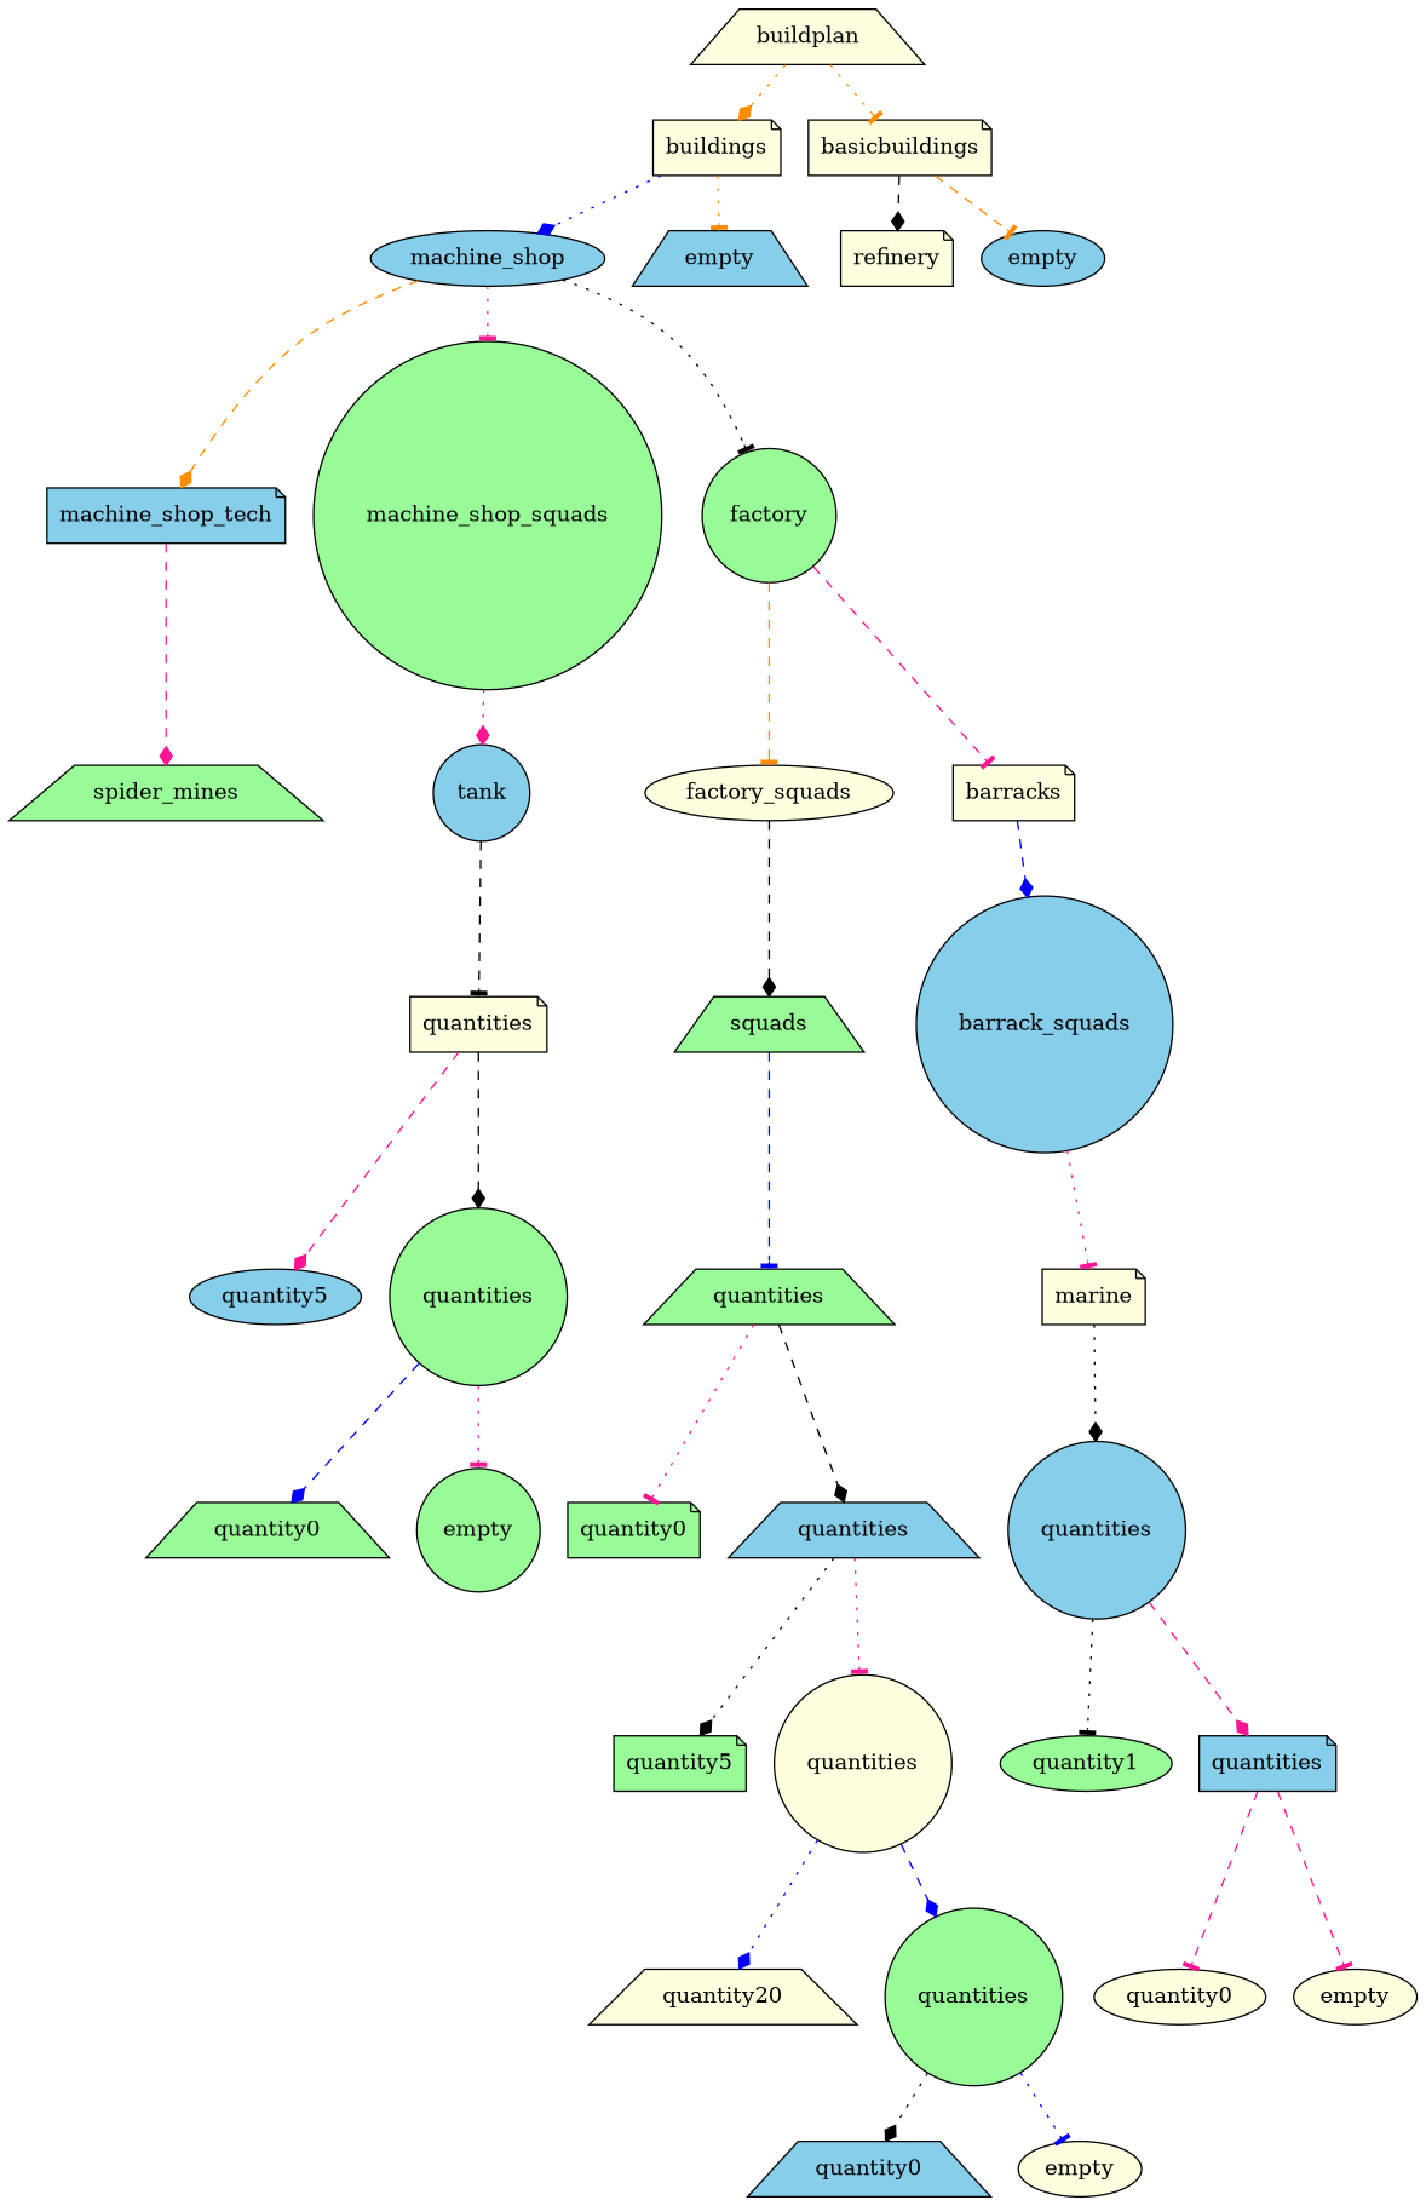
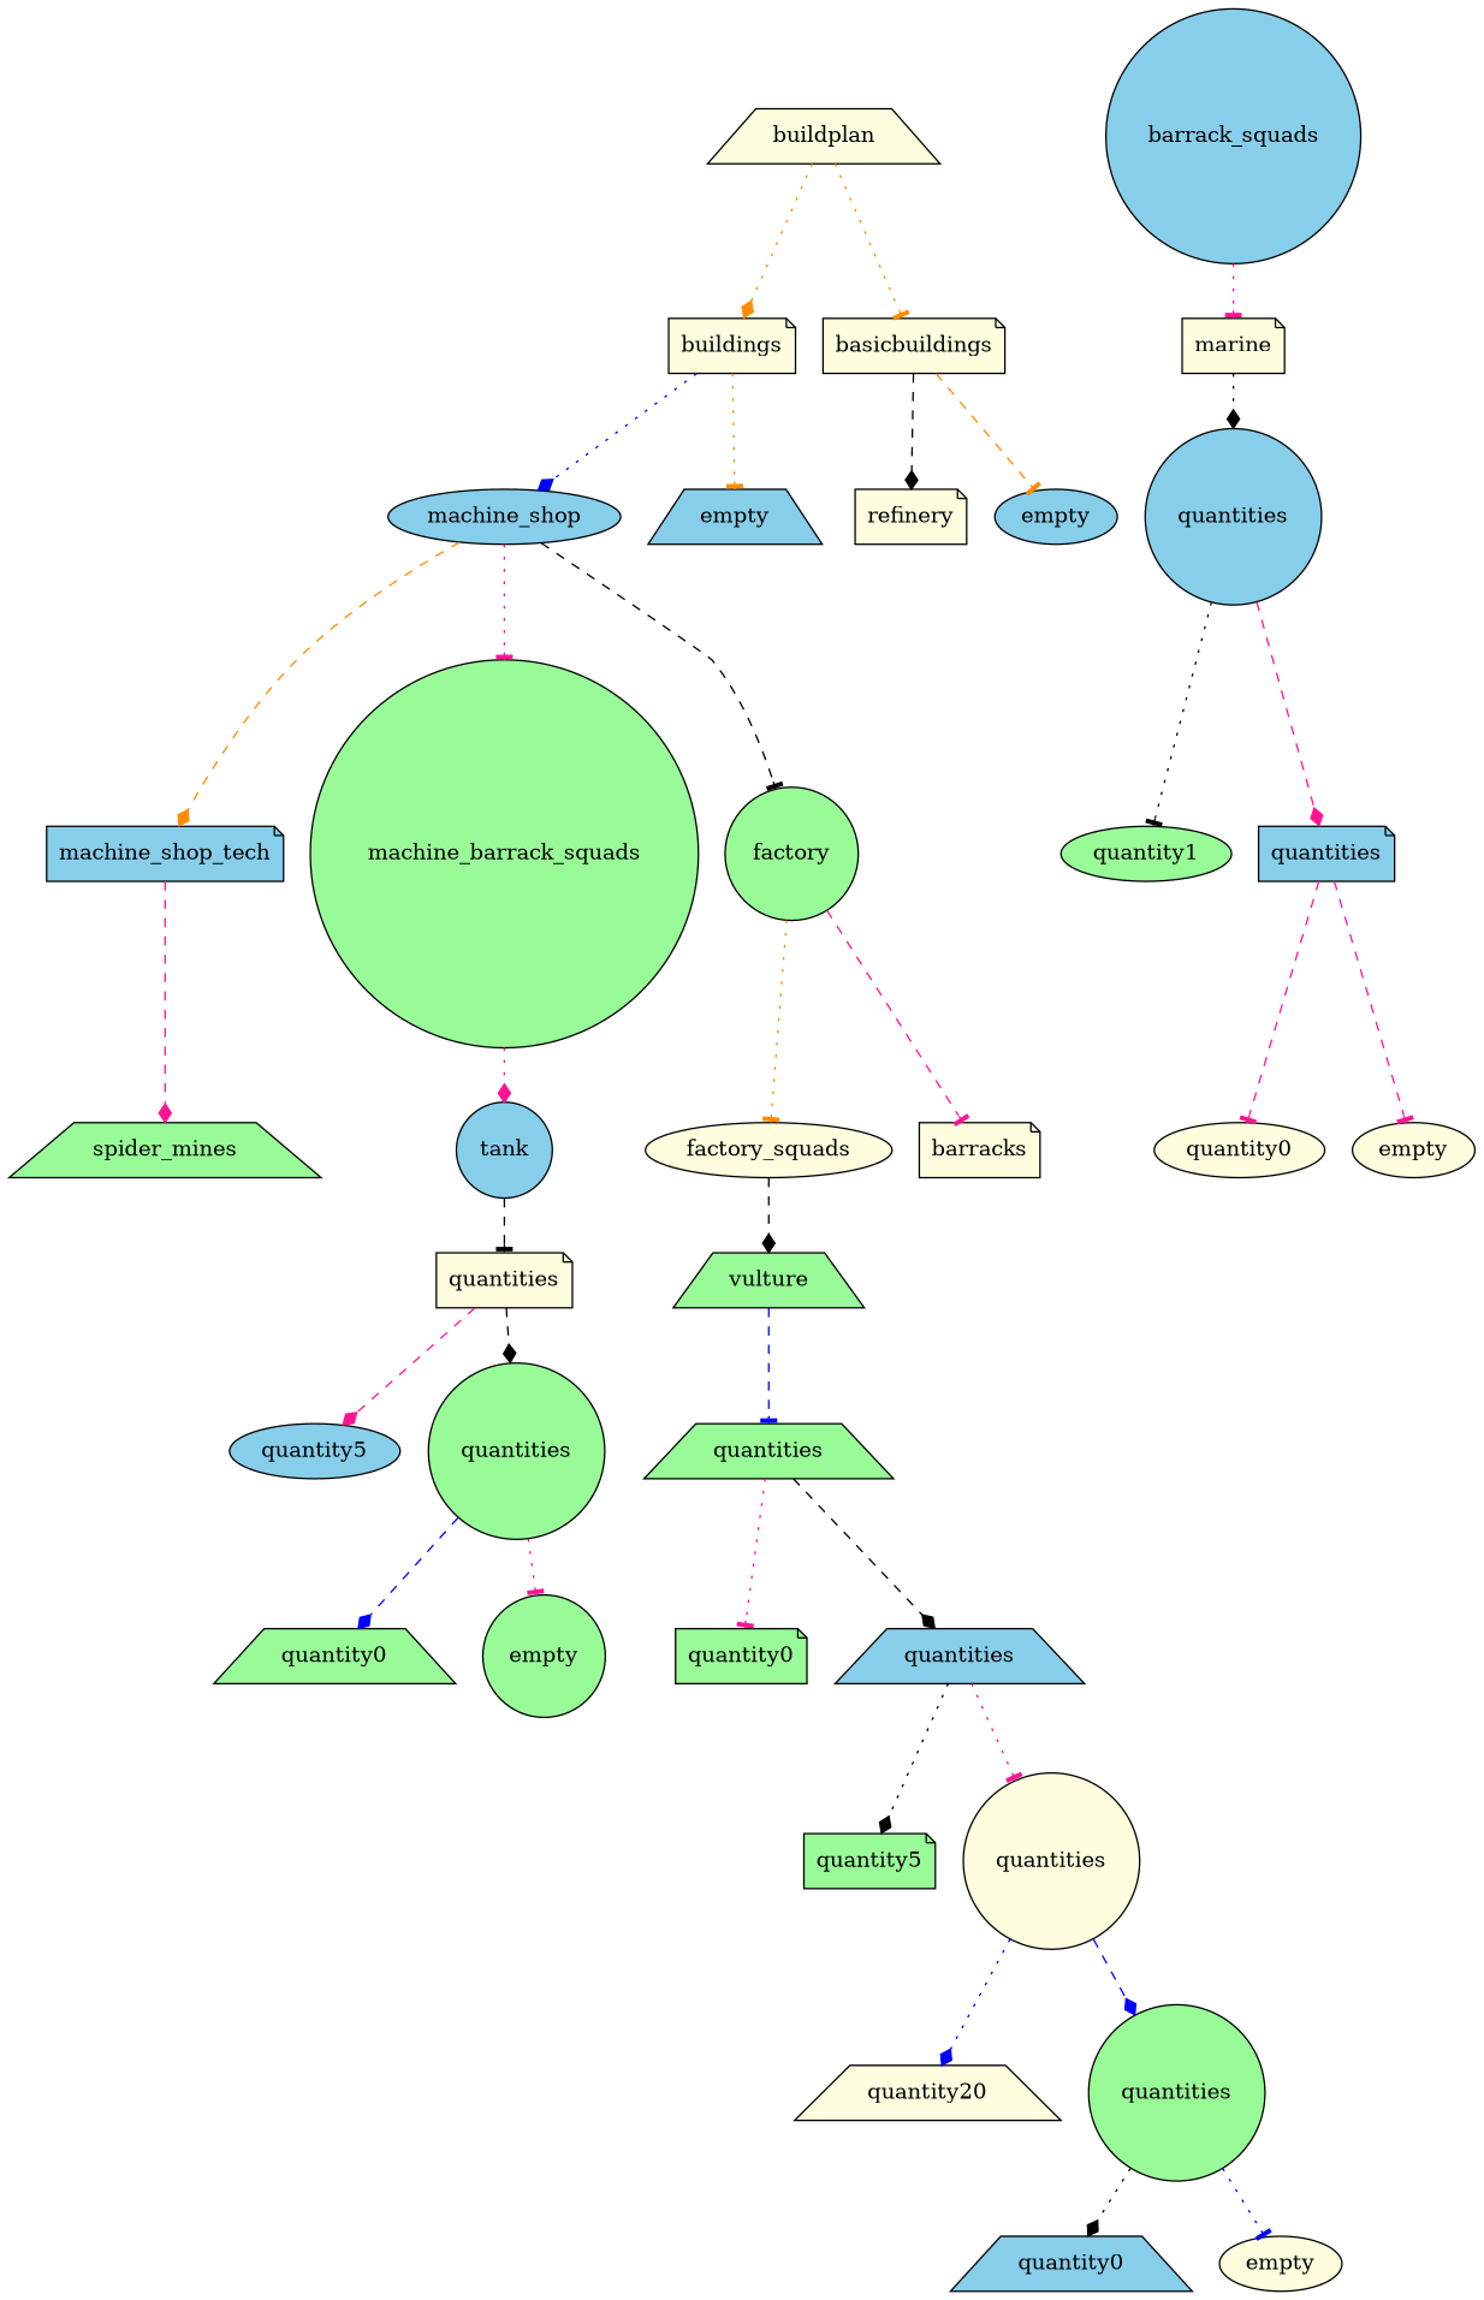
  digraph {
    ordering=out
    node [fillcolor=lightyellow shape=note style=filled]
    edge [arrowhead=diamond color=deeppink style=dotted]
    n1 [label=buildplan shape=trapezium]
    n2 [label=buildings]
    n3 [label=basicbuildings]
    n4 [fillcolor=skyblue label=machine_shop shape=ellipse]
    n5 [fillcolor=skyblue label=empty shape=trapezium]
    n6 [label=refinery]
    n7 [fillcolor=skyblue label=empty shape=ellipse]
    n8 [fillcolor=skyblue label=machine_shop_tech]
-   n9 [fillcolor=palegreen label=machine_shop_squads shape=circle]
+   n9 [fillcolor=palegreen label=machine_barrack_squads shape=circle]
    n10 [fillcolor=palegreen label=factory shape=circle]
    n11 [fillcolor=palegreen label=spider_mines shape=trapezium]
    n12 [fillcolor=skyblue label=tank shape=circle]
    n13 [label=factory_squads shape=ellipse]
    n14 [label=barracks]
    n15 [label=quantities]
    n16 [fillcolor=skyblue label=quantity5 shape=ellipse]
    n17 [fillcolor=palegreen label=quantities shape=circle]
    n18 [fillcolor=palegreen label=quantity0 shape=trapezium]
    n19 [fillcolor=palegreen label=empty shape=circle]
-   n20 [fillcolor=palegreen label=squads shape=trapezium]
+   n20 [fillcolor=palegreen label=vulture shape=trapezium]
    n21 [fillcolor=skyblue label=barrack_squads shape=circle]
    n22 [fillcolor=palegreen label=quantities shape=trapezium]
    n23 [fillcolor=palegreen label=quantity0]
    n24 [fillcolor=skyblue label=quantities shape=trapezium]
    n25 [fillcolor=palegreen label=quantity5]
    n26 [label=quantities shape=circle]
    n27 [label=quantity20 shape=trapezium]
    n28 [fillcolor=palegreen label=quantities shape=circle]
    n29 [fillcolor=skyblue label=quantity0 shape=trapezium]
    n30 [label=empty shape=ellipse]
    n31 [label=marine]
    n32 [fillcolor=skyblue label=quantities shape=circle]
    n33 [fillcolor=palegreen label=quantity1 shape=ellipse]
    n34 [fillcolor=skyblue label=quantities]
    n35 [label=quantity0 shape=ellipse]
    n36 [label=empty shape=ellipse]
    n1 -> n2 [color=darkorange]
    n1 -> n3 [arrowhead=tee color=darkorange]
    n2 -> n4 [color=blue]
    n2 -> n5 [arrowhead=tee color=darkorange]
    n3 -> n6 [color=black style=dashed]
    n3 -> n7 [arrowhead=tee color=darkorange style=dashed]
    n4 -> n8 [color=darkorange style=dashed]
    n4 -> n9 [arrowhead=tee]
-   n4 -> n10 [arrowhead=tee color=black]
+   n4 -> n10 [arrowhead=tee color=black style=dashed]
    n8 -> n11 [style=dashed]
    n9 -> n12
-   n10 -> n13 [arrowhead=tee color=darkorange style=dashed]
+   n10 -> n13 [arrowhead=tee color=darkorange]
    n10 -> n14 [arrowhead=tee style=dashed]
    n12 -> n15 [arrowhead=tee color=black style=dashed]
    n13 -> n20 [color=black style=dashed]
-   n14 -> n21 [color=blue style=dashed]
    n15 -> n16 [style=dashed]
    n15 -> n17 [color=black style=dashed]
    n17 -> n18 [color=blue style=dashed]
    n17 -> n19 [arrowhead=tee]
    n20 -> n22 [arrowhead=tee color=blue style=dashed]
    n21 -> n31 [arrowhead=tee]
    n22 -> n23 [arrowhead=tee]
    n22 -> n24 [color=black style=dashed]
    n24 -> n25 [color=black]
    n24 -> n26 [arrowhead=tee]
    n26 -> n27 [color=blue]
    n26 -> n28 [color=blue style=dashed]
    n28 -> n29 [color=black]
    n28 -> n30 [arrowhead=tee color=blue]
    n31 -> n32 [color=black]
    n32 -> n33 [arrowhead=tee color=black]
    n32 -> n34 [style=dashed]
    n34 -> n35 [arrowhead=tee style=dashed]
    n34 -> n36 [arrowhead=tee style=dashed]
  }
